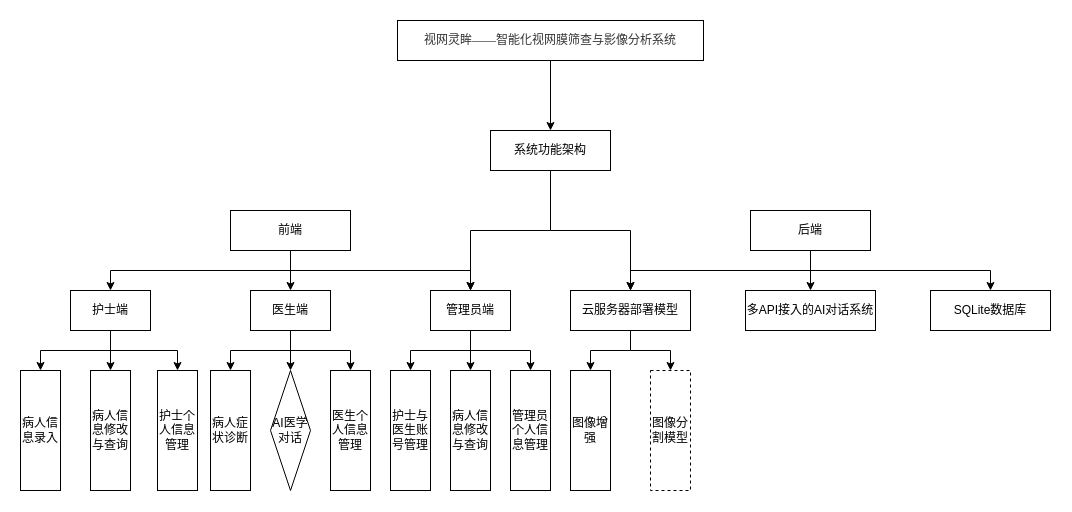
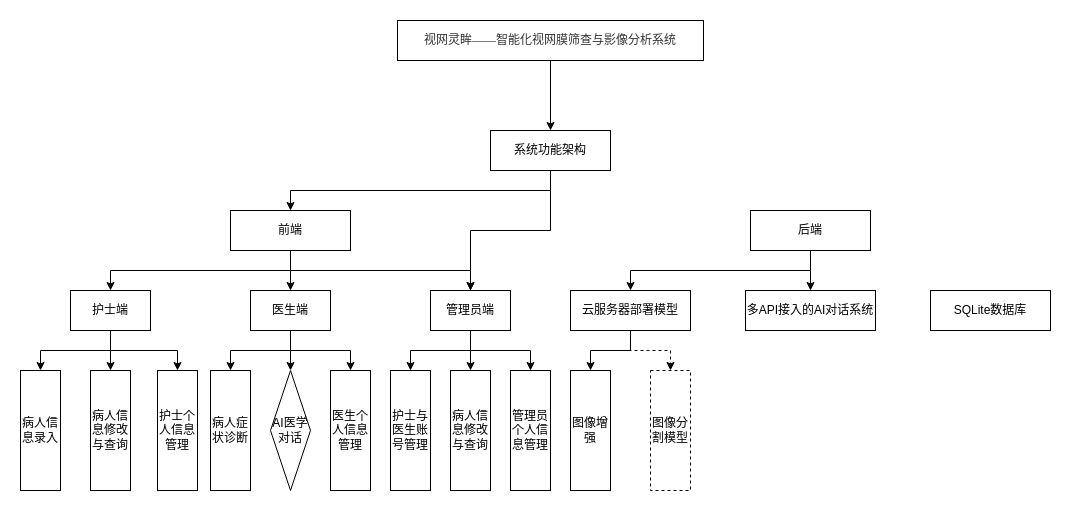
  <mxCell id="0" />
  <mxCell id="1" parent="0" />
  <mxCell id="2" style="edgeStyle=orthogonalEdgeStyle;rounded=0;orthogonalLoop=1;jettySize=auto;html=1;exitX=0.5;exitY=1;exitDx=0;exitDy=0;entryX=0.5;entryY=0;entryDx=0;entryDy=0;" edge="1" parent="1" source="3" target="6"><mxGeometry relative="1" as="geometry" /></mxCell>
  <mxCell id="3" value="&lt;p class=&quot;MsoNormal&quot;&gt;&lt;span style=&quot;font-family: 宋体; color: rgb(51, 51, 51);&quot;&gt;&lt;font&gt;&lt;font style=&quot;&quot; face=&quot;宋体&quot;&gt;视网灵眸&lt;/font&gt;&lt;font style=&quot;&quot; face=&quot;宋体&quot;&gt;——智能化视网膜筛查与影像分析系统&lt;/font&gt;&lt;/font&gt;&lt;/span&gt;&lt;/p&gt;" style="rounded=0;whiteSpace=wrap;html=1;labelBackgroundColor=none;" vertex="1" parent="1"><mxGeometry x="397" y="20" width="306" height="40" as="geometry" /></mxCell>
- <mxCell id="4" style="edgeStyle=orthogonalEdgeStyle;rounded=0;orthogonalLoop=1;jettySize=auto;html=1;exitX=0.5;exitY=1;exitDx=0;exitDy=0;" edge="1" parent="1" source="6" target="29"><mxGeometry relative="1" as="geometry" /></mxCell>
+ <mxCell id="4" style="edgeStyle=orthogonalEdgeStyle;rounded=0;orthogonalLoop=1;jettySize=auto;html=1;exitX=0.5;exitY=1;exitDx=0;exitDy=0;entryX=0.5;entryY=0;entryDx=0;entryDy=0;" edge="1" parent="1" source="6" target="10"><mxGeometry relative="1" as="geometry" /></mxCell>
  <mxCell id="5" style="edgeStyle=orthogonalEdgeStyle;rounded=0;orthogonalLoop=1;jettySize=auto;html=1;exitX=0.5;exitY=1;exitDx=0;exitDy=0;" edge="1" parent="1" source="6" target="26"><mxGeometry relative="1" as="geometry" /></mxCell>
  <mxCell id="6" value="系统功能架构" style="rounded=0;whiteSpace=wrap;html=1;labelBackgroundColor=none;" vertex="1" parent="1"><mxGeometry x="490" y="130" width="120" height="40" as="geometry" /></mxCell>
  <mxCell id="7" style="edgeStyle=orthogonalEdgeStyle;rounded=0;orthogonalLoop=1;jettySize=auto;html=1;exitX=0.5;exitY=1;exitDx=0;exitDy=0;entryX=0.5;entryY=0;entryDx=0;entryDy=0;" edge="1" parent="1" source="10" target="18"><mxGeometry relative="1" as="geometry" /></mxCell>
  <mxCell id="8" style="edgeStyle=orthogonalEdgeStyle;rounded=0;orthogonalLoop=1;jettySize=auto;html=1;exitX=0.5;exitY=1;exitDx=0;exitDy=0;entryX=0.5;entryY=0;entryDx=0;entryDy=0;" edge="1" parent="1" source="10" target="22"><mxGeometry relative="1" as="geometry" /></mxCell>
  <mxCell id="9" style="edgeStyle=orthogonalEdgeStyle;rounded=0;orthogonalLoop=1;jettySize=auto;html=1;exitX=0.5;exitY=1;exitDx=0;exitDy=0;entryX=0.5;entryY=0;entryDx=0;entryDy=0;" edge="1" parent="1" source="10" target="26"><mxGeometry relative="1" as="geometry" /></mxCell>
  <mxCell id="10" value="前端" style="rounded=0;whiteSpace=wrap;html=1;fontFamily=Times New Roman;labelBackgroundColor=none;" vertex="1" parent="1"><mxGeometry x="230" y="210" width="120" height="40" as="geometry" /></mxCell>
  <mxCell id="11" style="edgeStyle=orthogonalEdgeStyle;rounded=0;orthogonalLoop=1;jettySize=auto;html=1;exitX=0.5;exitY=1;exitDx=0;exitDy=0;" edge="1" parent="1" source="14" target="29"><mxGeometry relative="1" as="geometry" /></mxCell>
  <mxCell id="12" style="edgeStyle=orthogonalEdgeStyle;rounded=0;orthogonalLoop=1;jettySize=auto;html=1;exitX=0.5;exitY=1;exitDx=0;exitDy=0;entryX=0.5;entryY=0;entryDx=0;entryDy=0;" edge="1" parent="1" source="14" target="30"><mxGeometry relative="1" as="geometry" /></mxCell>
- <mxCell id="13" style="edgeStyle=orthogonalEdgeStyle;rounded=0;orthogonalLoop=1;jettySize=auto;html=1;exitX=0.5;exitY=1;exitDx=0;exitDy=0;" edge="1" parent="1" source="14" target="31"><mxGeometry relative="1" as="geometry" /></mxCell>
  <mxCell id="14" value="后端" style="rounded=0;whiteSpace=wrap;html=1;fontFamily=Times New Roman;labelBackgroundColor=none;" vertex="1" parent="1"><mxGeometry x="750" y="210" width="120" height="40" as="geometry" /></mxCell>
  <mxCell id="15" style="edgeStyle=orthogonalEdgeStyle;rounded=0;orthogonalLoop=1;jettySize=auto;html=1;exitX=0.5;exitY=1;exitDx=0;exitDy=0;entryX=0.5;entryY=0;entryDx=0;entryDy=0;" edge="1" parent="1" source="18" target="32"><mxGeometry relative="1" as="geometry" /></mxCell>
  <mxCell id="16" style="edgeStyle=orthogonalEdgeStyle;rounded=0;orthogonalLoop=1;jettySize=auto;html=1;exitX=0.5;exitY=1;exitDx=0;exitDy=0;entryX=0.5;entryY=0;entryDx=0;entryDy=0;" edge="1" parent="1" source="18" target="33"><mxGeometry relative="1" as="geometry" /></mxCell>
  <mxCell id="17" style="edgeStyle=orthogonalEdgeStyle;rounded=0;orthogonalLoop=1;jettySize=auto;html=1;exitX=0.5;exitY=1;exitDx=0;exitDy=0;entryX=0.5;entryY=0;entryDx=0;entryDy=0;" edge="1" parent="1" source="18" target="38"><mxGeometry relative="1" as="geometry" /></mxCell>
  <mxCell id="18" value="护士端" style="rounded=0;whiteSpace=wrap;html=1;labelBackgroundColor=none;" vertex="1" parent="1"><mxGeometry x="70" y="290" width="80" height="40" as="geometry" /></mxCell>
  <mxCell id="19" style="edgeStyle=orthogonalEdgeStyle;rounded=0;orthogonalLoop=1;jettySize=auto;html=1;exitX=0.5;exitY=1;exitDx=0;exitDy=0;entryX=0.5;entryY=0;entryDx=0;entryDy=0;" edge="1" parent="1" source="22" target="34"><mxGeometry relative="1" as="geometry" /></mxCell>
  <mxCell id="20" style="edgeStyle=orthogonalEdgeStyle;rounded=0;orthogonalLoop=1;jettySize=auto;html=1;exitX=0.5;exitY=1;exitDx=0;exitDy=0;entryX=0.5;entryY=0;entryDx=0;entryDy=0;" edge="1" parent="1" source="22" target="35"><mxGeometry relative="1" as="geometry" /></mxCell>
  <mxCell id="21" style="edgeStyle=orthogonalEdgeStyle;rounded=0;orthogonalLoop=1;jettySize=auto;html=1;exitX=0.5;exitY=1;exitDx=0;exitDy=0;entryX=0.5;entryY=0;entryDx=0;entryDy=0;" edge="1" parent="1" source="22" target="39"><mxGeometry relative="1" as="geometry" /></mxCell>
  <mxCell id="22" value="医生端" style="rounded=0;whiteSpace=wrap;html=1;labelBackgroundColor=none;" vertex="1" parent="1"><mxGeometry x="250" y="290" width="80" height="40" as="geometry" /></mxCell>
  <mxCell id="23" style="edgeStyle=orthogonalEdgeStyle;rounded=0;orthogonalLoop=1;jettySize=auto;html=1;exitX=0.5;exitY=1;exitDx=0;exitDy=0;entryX=0.5;entryY=0;entryDx=0;entryDy=0;" edge="1" parent="1" source="26" target="36"><mxGeometry relative="1" as="geometry" /></mxCell>
  <mxCell id="24" style="edgeStyle=orthogonalEdgeStyle;rounded=0;orthogonalLoop=1;jettySize=auto;html=1;exitX=0.5;exitY=1;exitDx=0;exitDy=0;entryX=0.5;entryY=0;entryDx=0;entryDy=0;" edge="1" parent="1" source="26" target="37"><mxGeometry relative="1" as="geometry" /></mxCell>
  <mxCell id="25" style="edgeStyle=orthogonalEdgeStyle;rounded=0;orthogonalLoop=1;jettySize=auto;html=1;exitX=0.5;exitY=1;exitDx=0;exitDy=0;entryX=0.5;entryY=0;entryDx=0;entryDy=0;" edge="1" parent="1" source="26" target="40"><mxGeometry relative="1" as="geometry" /></mxCell>
  <mxCell id="26" value="管理员端" style="rounded=0;whiteSpace=wrap;html=1;labelBackgroundColor=none;" vertex="1" parent="1"><mxGeometry x="430" y="290" width="80" height="40" as="geometry" /></mxCell>
  <mxCell id="27" style="edgeStyle=orthogonalEdgeStyle;rounded=0;orthogonalLoop=1;jettySize=auto;html=1;exitX=0.5;exitY=1;exitDx=0;exitDy=0;entryX=0.5;entryY=0;entryDx=0;entryDy=0;" edge="1" parent="1" source="29" target="41"><mxGeometry relative="1" as="geometry" /></mxCell>
- <mxCell id="28" style="edgeStyle=orthogonalEdgeStyle;rounded=0;orthogonalLoop=1;jettySize=auto;html=1;exitX=0.5;exitY=1;exitDx=0;exitDy=0;entryX=0.5;entryY=0;entryDx=0;entryDy=0;" edge="1" parent="1" source="29" target="42"><mxGeometry relative="1" as="geometry" /></mxCell>
+ <mxCell id="28" style="edgeStyle=orthogonalEdgeStyle;rounded=0;orthogonalLoop=1;jettySize=auto;html=1;exitX=0.5;exitY=1;exitDx=0;exitDy=0;entryX=0.5;entryY=0;entryDx=0;entryDy=0;dashed=1;" edge="1" parent="1" source="29" target="42"><mxGeometry relative="1" as="geometry" /></mxCell>
  <mxCell id="29" value="云服务器部署模型" style="rounded=0;whiteSpace=wrap;html=1;labelBackgroundColor=none;" vertex="1" parent="1"><mxGeometry x="570" y="290" width="120" height="40" as="geometry" /></mxCell>
  <mxCell id="30" value="多API接入的AI对话系统" style="rounded=0;whiteSpace=wrap;html=1;labelBackgroundColor=none;" vertex="1" parent="1"><mxGeometry x="745" y="290" width="130" height="40" as="geometry" /></mxCell>
  <mxCell id="31" value="SQLite数据库" style="rounded=0;whiteSpace=wrap;html=1;labelBackgroundColor=none;" vertex="1" parent="1"><mxGeometry x="930" y="290" width="120" height="40" as="geometry" /></mxCell>
  <mxCell id="32" value="病人信息录入" style="rounded=0;whiteSpace=wrap;html=1;labelBackgroundColor=none;" vertex="1" parent="1"><mxGeometry x="20" y="370" width="40" height="120" as="geometry" /></mxCell>
  <mxCell id="33" value="病人信息修改与查询" style="rounded=0;whiteSpace=wrap;html=1;labelBackgroundColor=none;" vertex="1" parent="1"><mxGeometry x="90" y="370" width="40" height="120" as="geometry" /></mxCell>
  <mxCell id="34" value="病人症状诊断" style="rounded=0;whiteSpace=wrap;html=1;labelBackgroundColor=none;" vertex="1" parent="1"><mxGeometry x="210" y="370" width="40" height="120" as="geometry" /></mxCell>
  <mxCell id="35" value="AI医学对话" style="rhombus;whiteSpace=wrap;html=1;labelBackgroundColor=none;" vertex="1" parent="1"><mxGeometry x="270" y="370" width="40" height="120" as="geometry" /></mxCell>
  <mxCell id="36" value="护士与医生账号管理" style="rounded=0;whiteSpace=wrap;html=1;labelBackgroundColor=none;" vertex="1" parent="1"><mxGeometry x="390" y="370" width="40" height="120" as="geometry" /></mxCell>
  <mxCell id="37" value="病人信息修改与查询" style="rounded=0;whiteSpace=wrap;html=1;labelBackgroundColor=none;" vertex="1" parent="1"><mxGeometry x="450" y="370" width="40" height="120" as="geometry" /></mxCell>
  <mxCell id="38" value="护士个人信息管理" style="rounded=0;whiteSpace=wrap;html=1;labelBackgroundColor=none;" vertex="1" parent="1"><mxGeometry x="157" y="370" width="40" height="120" as="geometry" /></mxCell>
  <mxCell id="39" value="医生个人信息管理" style="rounded=0;whiteSpace=wrap;html=1;labelBackgroundColor=none;" vertex="1" parent="1"><mxGeometry x="330" y="370" width="40" height="120" as="geometry" /></mxCell>
  <mxCell id="40" value="管理员个人信息管理" style="rounded=0;whiteSpace=wrap;html=1;labelBackgroundColor=none;" vertex="1" parent="1"><mxGeometry x="510" y="370" width="40" height="120" as="geometry" /></mxCell>
  <mxCell id="41" value="图像增强" style="rounded=0;whiteSpace=wrap;html=1;labelBackgroundColor=none;" vertex="1" parent="1"><mxGeometry x="570" y="370" width="40" height="120" as="geometry" /></mxCell>
  <mxCell id="42" value="图像分割模型" style="rounded=0;whiteSpace=wrap;html=1;labelBackgroundColor=none;dashed=1;" vertex="1" parent="1"><mxGeometry x="650" y="370" width="40" height="120" as="geometry" /></mxCell>
